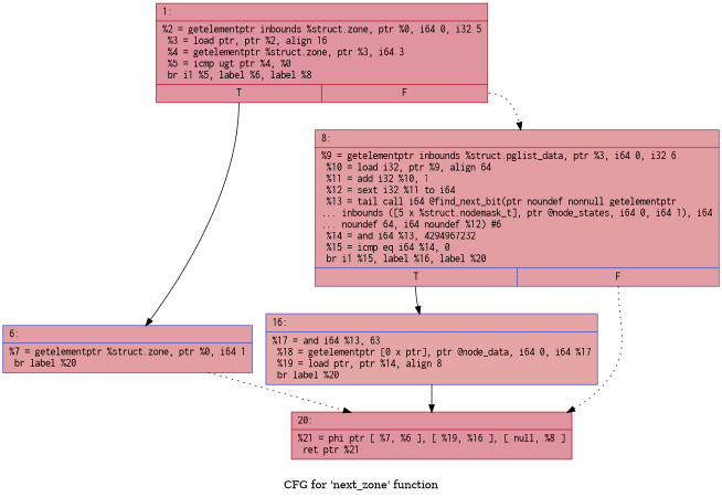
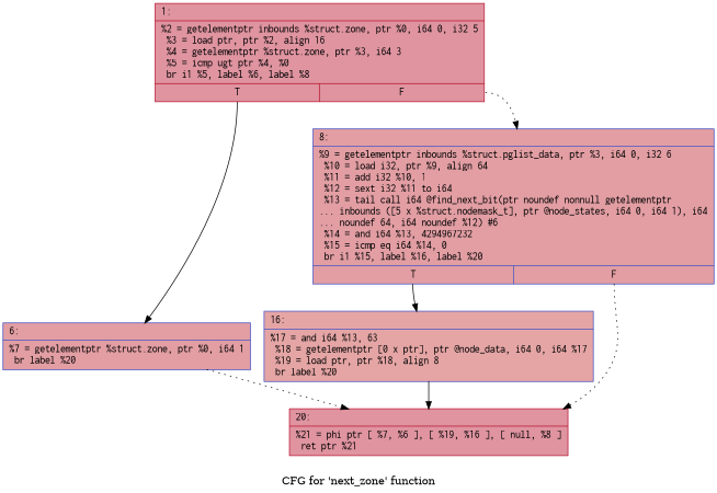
  digraph {
    label="CFG for 'next_zone' function"
    node [color="#3d50c3ff" fillcolor="#b70d2870" fontname=Courier shape=record style=filled]
    edge [style=solid]
    n1 [color="#b70d28ff" label="{1:\l|  %2 = getelementptr inbounds %struct.zone, ptr %0, i64 0, i32 5\l  %3 = load ptr, ptr %2, align 16\l  %4 = getelementptr %struct.zone, ptr %3, i64 3\l  %5 = icmp ugt ptr %4, %0\l  br i1 %5, label %6, label %8\l|{<s0>T|<s1>F}}"]
    n2 [fillcolor="#be242e70" label="{6:\l|  %7 = getelementptr %struct.zone, ptr %0, i64 1\l  br label %20\l}"]
    n3 [fillcolor="#be242e70" label="{8:\l|  %9 = getelementptr inbounds %struct.pglist_data, ptr %3, i64 0, i32 6\l  %10 = load i32, ptr %9, align 64\l  %11 = add i32 %10, 1\l  %12 = sext i32 %11 to i64\l  %13 = tail call i64 @find_next_bit(ptr noundef nonnull getelementptr\l... inbounds ([5 x %struct.nodemask_t], ptr @node_states, i64 0, i64 1), i64\l... noundef 64, i64 noundef %12) #6\l  %14 = and i64 %13, 4294967232\l  %15 = icmp eq i64 %14, 0\l  br i1 %15, label %16, label %20\l|{<s0>T|<s1>F}}"]
    n4 [color="#b70d28ff" label="{20:\l|  %21 = phi ptr [ %7, %6 ], [ %19, %16 ], [ null, %8 ]\l  ret ptr %21\l}"]
-   n5 [fillcolor="#c5333470" label="{16:\l|  %17 = and i64 %13, 63\l  %18 = getelementptr [0 x ptr], ptr @node_data, i64 0, i64 %17\l  %19 = load ptr, ptr %14, align 8\l  br label %20\l}"]
+   n5 [fillcolor="#c5333470" label="{16:\l|  %17 = and i64 %13, 63\l  %18 = getelementptr [0 x ptr], ptr @node_data, i64 0, i64 %17\l  %19 = load ptr, ptr %18, align 8\l  br label %20\l}"]
    n1 -> n2 [tailport=s0]
    n1 -> n3 [tailport=s1 style=dotted]
    n2 -> n4 [style=dotted]
    n3 -> n4 [tailport=s1 style=dotted]
    n3 -> n5 [tailport=s0]
    n5 -> n4
  }
